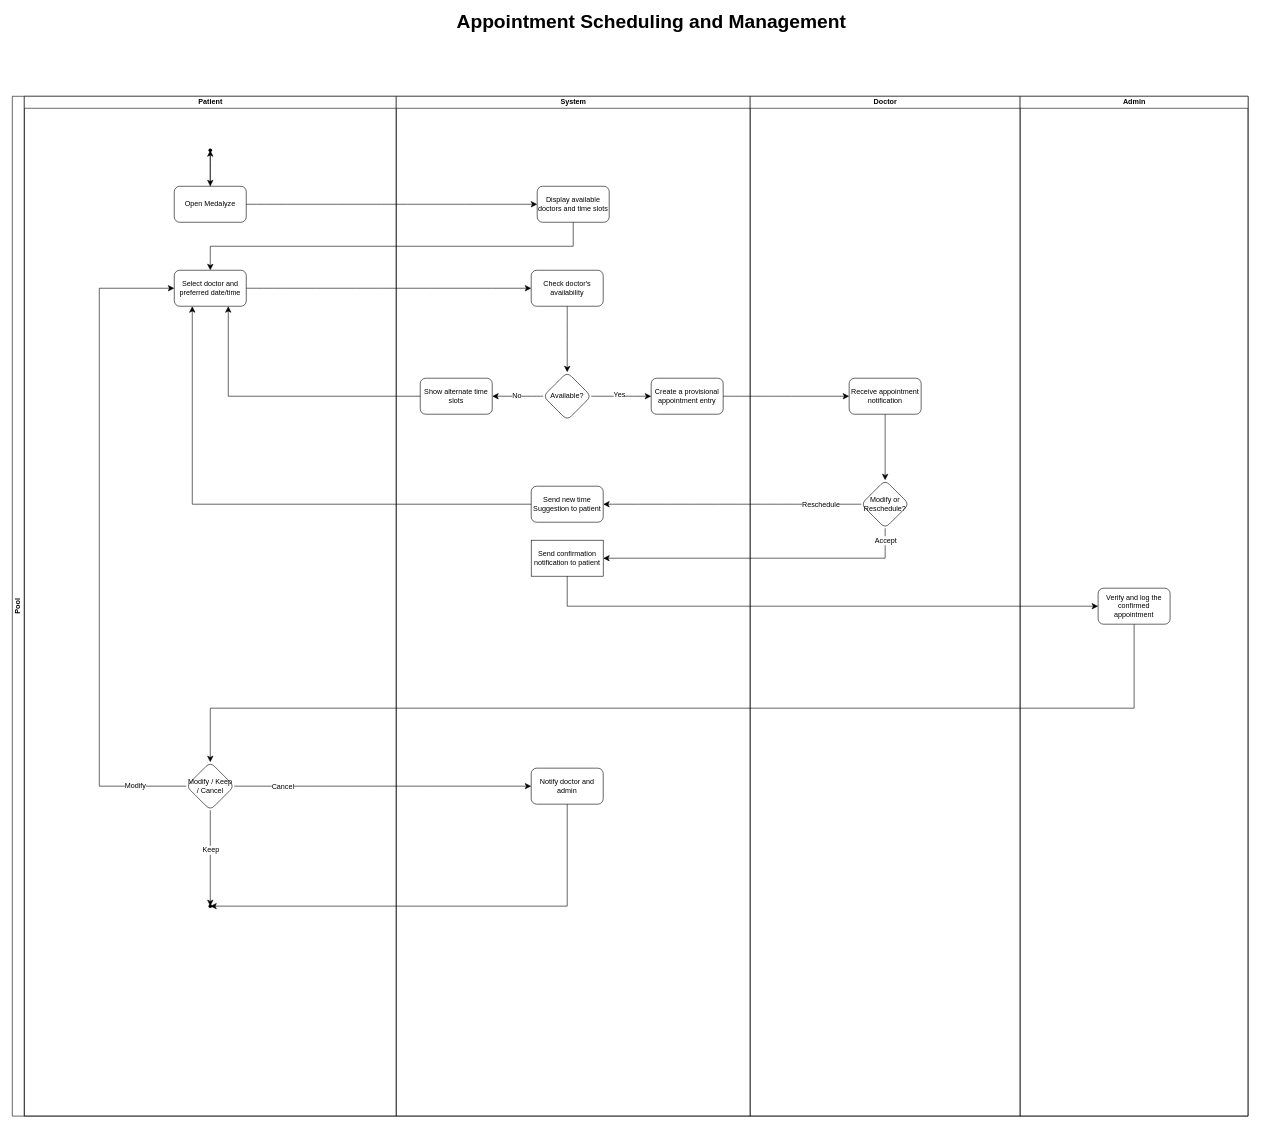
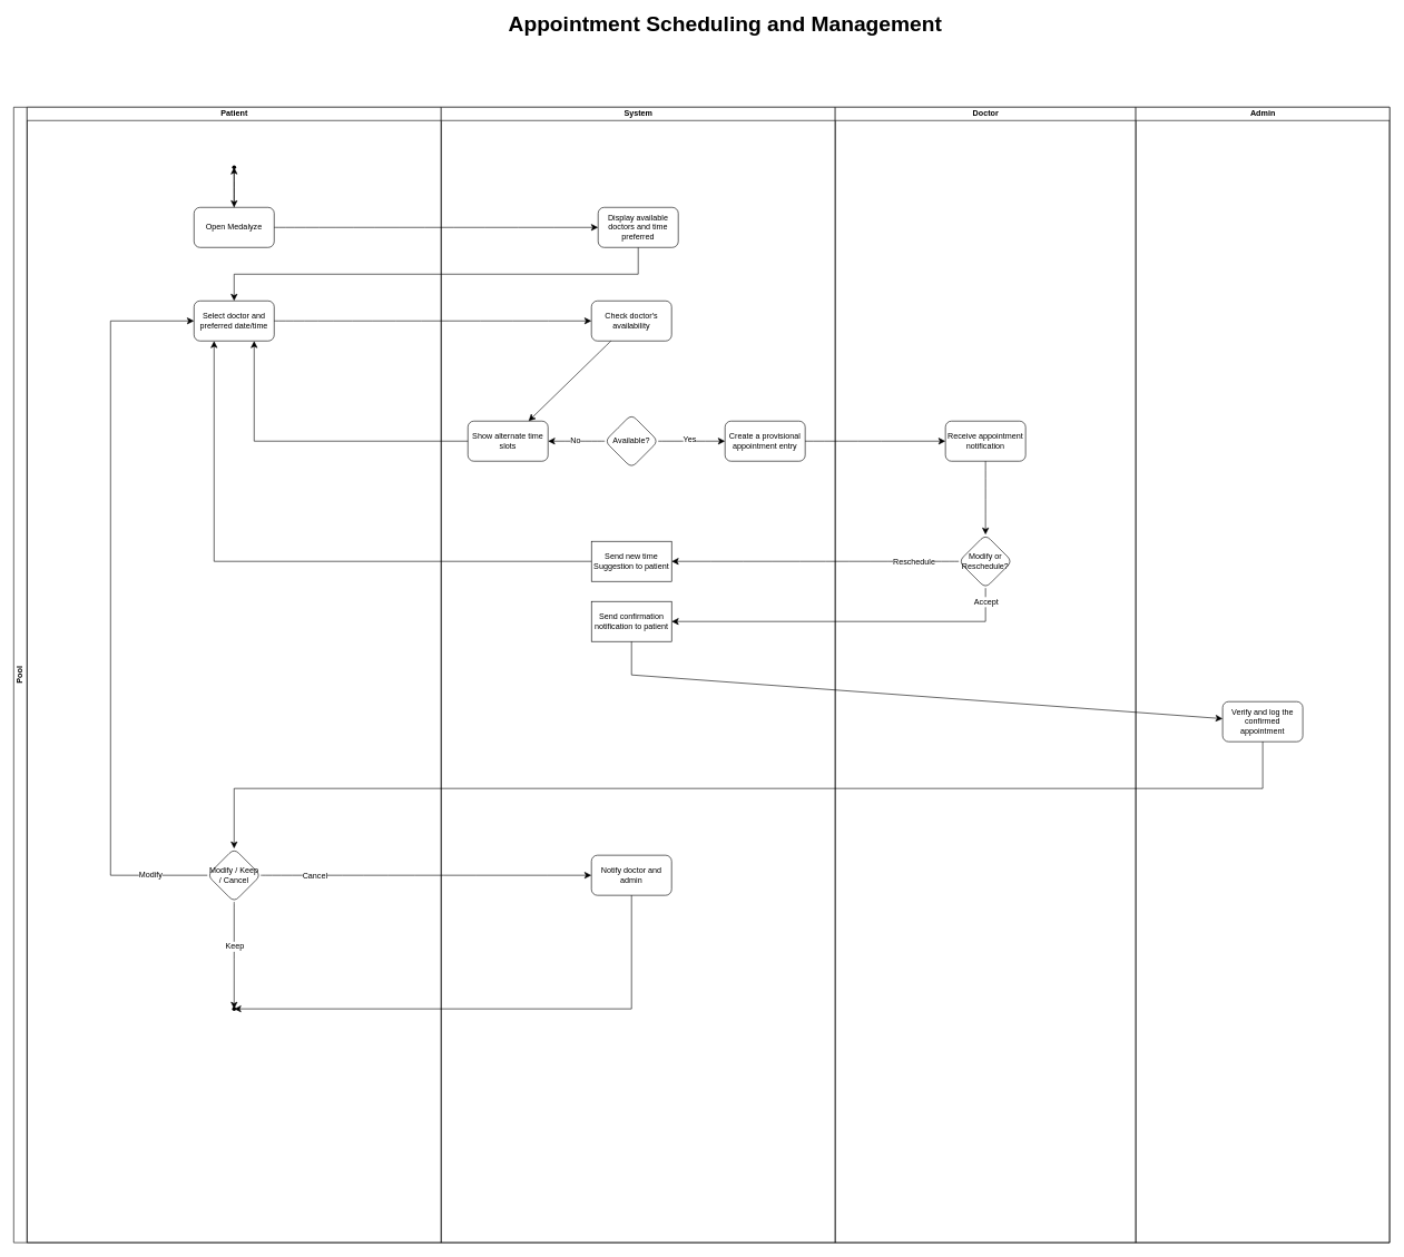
  <mxCell id="0" />
  <mxCell id="1" parent="0" />
  <mxCell id="2" value="Pool" style="swimlane;html=1;childLayout=stackLayout;resizeParent=1;resizeParentMax=0;startSize=20;horizontal=0;horizontalStack=1;whiteSpace=wrap;" vertex="1" parent="1"><mxGeometry x="20" y="160" width="2060" height="1700" as="geometry" /></mxCell>
  <mxCell id="3" value="Patient" style="swimlane;html=1;startSize=20;" vertex="1" parent="2"><mxGeometry x="20" width="620" height="1700" as="geometry" /></mxCell>
  <mxCell id="4" value="" style="edgeStyle=none;curved=1;rounded=0;orthogonalLoop=1;jettySize=auto;html=1;fontSize=12;startSize=8;endSize=8;" edge="1" parent="3" source="5" target="7"><mxGeometry relative="1" as="geometry" /></mxCell>
  <mxCell id="5" value="" style="shape=waypoint;sketch=0;size=6;pointerEvents=1;points=[];fillColor=none;resizable=0;rotatable=0;perimeter=centerPerimeter;snapToPoint=1;" vertex="1" parent="3"><mxGeometry x="300" y="80" width="20" height="20" as="geometry" /></mxCell>
  <mxCell id="6" value="" style="edgeStyle=none;curved=1;rounded=0;orthogonalLoop=1;jettySize=auto;html=1;fontSize=12;startSize=8;endSize=8;" edge="1" parent="3" source="7" target="5"><mxGeometry relative="1" as="geometry" /></mxCell>
  <mxCell id="7" value="Open Medalyze" style="rounded=1;whiteSpace=wrap;html=1;fillColor=none;sketch=0;pointerEvents=1;resizable=0;" vertex="1" parent="3"><mxGeometry x="250" y="150" width="120" height="60" as="geometry" /></mxCell>
  <mxCell id="8" value="Select doctor and preferred date/time" style="rounded=1;whiteSpace=wrap;html=1;fillColor=none;sketch=0;pointerEvents=1;resizable=0;" vertex="1" parent="3"><mxGeometry x="250" y="290" width="120" height="60" as="geometry" /></mxCell>
  <mxCell id="9" style="edgeStyle=none;curved=0;rounded=0;orthogonalLoop=1;jettySize=auto;html=1;entryX=0.75;entryY=1;entryDx=0;entryDy=0;fontSize=12;startSize=8;endSize=8;" edge="1" parent="3" source="10" target="8"><mxGeometry relative="1" as="geometry"><Array as="points"><mxPoint x="340" y="500" /></Array></mxGeometry></mxCell>
  <mxCell id="10" value="Show alternate time slots" style="whiteSpace=wrap;html=1;fillColor=none;rounded=1;sketch=0;pointerEvents=1;resizable=0;" vertex="1" parent="3"><mxGeometry x="660" y="470" width="120" height="60" as="geometry" /></mxCell>
  <mxCell id="11" style="edgeStyle=none;curved=0;rounded=0;orthogonalLoop=1;jettySize=auto;html=1;fontSize=12;startSize=8;endSize=8;entryX=0;entryY=0.5;entryDx=0;entryDy=0;" edge="1" parent="3" source="15" target="8"><mxGeometry relative="1" as="geometry"><mxPoint x="120" y="1150" as="targetPoint" /><Array as="points"><mxPoint x="125" y="1150" /><mxPoint x="125" y="320" /></Array></mxGeometry></mxCell>
  <mxCell id="12" value="Modify" style="edgeLabel;html=1;align=center;verticalAlign=middle;resizable=0;points=[];fontSize=12;" vertex="1" connectable="0" parent="11"><mxGeometry x="-0.844" y="-1" relative="1" as="geometry"><mxPoint as="offset" /></mxGeometry></mxCell>
  <mxCell id="13" value="" style="edgeStyle=none;curved=1;rounded=0;orthogonalLoop=1;jettySize=auto;html=1;fontSize=12;startSize=8;endSize=8;" edge="1" parent="3" source="15" target="16"><mxGeometry relative="1" as="geometry" /></mxCell>
  <mxCell id="14" value="Keep" style="edgeLabel;html=1;align=center;verticalAlign=middle;resizable=0;points=[];fontSize=12;" vertex="1" connectable="0" parent="13"><mxGeometry x="-0.17" y="-3" relative="1" as="geometry"><mxPoint x="3" as="offset" /></mxGeometry></mxCell>
  <mxCell id="15" value="Modify / Keep / Cancel" style="rhombus;whiteSpace=wrap;html=1;fillColor=none;rounded=1;sketch=0;pointerEvents=1;resizable=0;" vertex="1" parent="3"><mxGeometry x="270" y="1110" width="80" height="80" as="geometry" /></mxCell>
  <mxCell id="16" value="" style="shape=waypoint;sketch=0;size=6;pointerEvents=1;points=[];fillColor=none;resizable=0;rotatable=0;perimeter=centerPerimeter;snapToPoint=1;rounded=1;" vertex="1" parent="3"><mxGeometry x="300" y="1340" width="20" height="20" as="geometry" /></mxCell>
  <mxCell id="17" value="System" style="swimlane;html=1;startSize=20;" vertex="1" parent="2"><mxGeometry x="640" width="590" height="1700" as="geometry" /></mxCell>
- <mxCell id="18" value="Display available doctors and time slots" style="rounded=1;whiteSpace=wrap;html=1;fillColor=none;sketch=0;pointerEvents=1;resizable=0;" vertex="1" parent="17"><mxGeometry x="235" y="150" width="120" height="60" as="geometry" /></mxCell>
- <mxCell id="19" value="" style="edgeStyle=none;curved=1;rounded=0;orthogonalLoop=1;jettySize=auto;html=1;fontSize=12;startSize=8;endSize=8;" edge="1" parent="17" source="20" target="23"><mxGeometry relative="1" as="geometry" /></mxCell>
+ <mxCell id="18" value="Display available doctors and time preferred" style="rounded=1;whiteSpace=wrap;html=1;fillColor=none;sketch=0;pointerEvents=1;resizable=0;" vertex="1" parent="17"><mxGeometry x="235" y="150" width="120" height="60" as="geometry" /></mxCell>
+ <mxCell id="19" value="" style="edgeStyle=none;curved=1;rounded=0;orthogonalLoop=1;jettySize=auto;html=1;fontSize=12;startSize=8;endSize=8;" edge="1" parent="17" source="20" target="10"><mxGeometry relative="1" as="geometry" /></mxCell>
  <mxCell id="20" value="Check doctor's availability" style="rounded=1;whiteSpace=wrap;html=1;fillColor=none;sketch=0;pointerEvents=1;resizable=0;" vertex="1" parent="17"><mxGeometry x="225" y="290" width="120" height="60" as="geometry" /></mxCell>
  <mxCell id="21" value="" style="edgeStyle=none;curved=1;rounded=0;orthogonalLoop=1;jettySize=auto;html=1;fontSize=12;startSize=8;endSize=8;" edge="1" parent="17" source="23" target="25"><mxGeometry relative="1" as="geometry" /></mxCell>
  <mxCell id="22" value="Yes" style="edgeLabel;html=1;align=center;verticalAlign=middle;resizable=0;points=[];fontSize=12;" vertex="1" connectable="0" parent="21"><mxGeometry x="-0.08" y="3" relative="1" as="geometry"><mxPoint as="offset" /></mxGeometry></mxCell>
  <mxCell id="23" value="Available?" style="rhombus;whiteSpace=wrap;html=1;fillColor=none;rounded=1;sketch=0;pointerEvents=1;resizable=0;" vertex="1" parent="17"><mxGeometry x="245" y="460" width="80" height="80" as="geometry" /></mxCell>
  <mxCell id="24" style="edgeStyle=none;curved=1;rounded=0;orthogonalLoop=1;jettySize=auto;html=1;entryX=0.5;entryY=0;entryDx=0;entryDy=0;fontSize=12;startSize=8;endSize=8;" edge="1" parent="17" source="23" target="23"><mxGeometry relative="1" as="geometry" /></mxCell>
  <mxCell id="25" value="Create a provisional appointment entry" style="whiteSpace=wrap;html=1;fillColor=none;rounded=1;sketch=0;pointerEvents=1;resizable=0;" vertex="1" parent="17"><mxGeometry x="425" y="470" width="120" height="60" as="geometry" /></mxCell>
- <mxCell id="26" value="Send new time Suggestion to patient" style="whiteSpace=wrap;html=1;fillColor=none;rounded=1;sketch=0;pointerEvents=1;resizable=0;" vertex="1" parent="17"><mxGeometry x="225" y="650" width="120" height="60" as="geometry" /></mxCell>
+ <mxCell id="26" value="Send new time Suggestion to patient" style="whiteSpace=wrap;html=1;fillColor=none;sketch=0;pointerEvents=1;resizable=0;rounded=0;" vertex="1" parent="17"><mxGeometry x="225" y="650" width="120" height="60" as="geometry" /></mxCell>
  <mxCell id="27" value="Send confirmation notification to patient" style="whiteSpace=wrap;html=1;fillColor=none;sketch=0;pointerEvents=1;resizable=0;rounded=0;" vertex="1" parent="17"><mxGeometry x="225" y="740" width="120" height="60" as="geometry" /></mxCell>
  <mxCell id="28" value="Notify doctor and admin" style="whiteSpace=wrap;html=1;fillColor=none;rounded=1;sketch=0;pointerEvents=1;resizable=0;" vertex="1" parent="17"><mxGeometry x="225" y="1120" width="120" height="60" as="geometry" /></mxCell>
  <mxCell id="29" value="Doctor" style="swimlane;html=1;startSize=20;" vertex="1" parent="2"><mxGeometry x="1230" width="450" height="1700" as="geometry" /></mxCell>
  <mxCell id="30" value="" style="edgeStyle=none;curved=1;rounded=0;orthogonalLoop=1;jettySize=auto;html=1;fontSize=12;startSize=8;endSize=8;" edge="1" parent="29" source="31" target="32"><mxGeometry relative="1" as="geometry" /></mxCell>
  <mxCell id="31" value="Receive appointment notification" style="whiteSpace=wrap;html=1;fillColor=none;rounded=1;sketch=0;pointerEvents=1;resizable=0;" vertex="1" parent="29"><mxGeometry x="165" y="470" width="120" height="60" as="geometry" /></mxCell>
  <mxCell id="32" value="Modify or Reschedule?" style="rhombus;whiteSpace=wrap;html=1;fillColor=none;rounded=1;sketch=0;pointerEvents=1;resizable=0;" vertex="1" parent="29"><mxGeometry x="185" y="640" width="80" height="80" as="geometry" /></mxCell>
  <mxCell id="33" value="Admin" style="swimlane;html=1;startSize=20;" vertex="1" parent="2"><mxGeometry x="1680" width="380" height="1700" as="geometry" /></mxCell>
- <mxCell id="34" value="Verify and log the confirmed appointment" style="whiteSpace=wrap;html=1;fillColor=none;rounded=1;sketch=0;pointerEvents=1;resizable=0;" vertex="1" parent="33"><mxGeometry x="130" y="820" width="120" height="60" as="geometry" /></mxCell>
+ <mxCell id="34" value="Verify and log the confirmed appointment" style="whiteSpace=wrap;html=1;fillColor=none;rounded=1;sketch=0;pointerEvents=1;resizable=0;" vertex="1" parent="33"><mxGeometry x="130" y="890" width="120" height="60" as="geometry" /></mxCell>
  <mxCell id="35" value="" style="edgeStyle=none;curved=1;rounded=0;orthogonalLoop=1;jettySize=auto;html=1;fontSize=12;startSize=8;endSize=8;" edge="1" parent="2" source="7" target="18"><mxGeometry relative="1" as="geometry" /></mxCell>
  <mxCell id="36" value="" style="edgeStyle=none;curved=0;rounded=0;orthogonalLoop=1;jettySize=auto;html=1;fontSize=12;startSize=8;endSize=8;exitX=0.5;exitY=1;exitDx=0;exitDy=0;entryX=0.5;entryY=0;entryDx=0;entryDy=0;" edge="1" parent="2" source="18" target="8"><mxGeometry relative="1" as="geometry"><Array as="points"><mxPoint x="935" y="250" /><mxPoint x="330" y="250" /></Array></mxGeometry></mxCell>
  <mxCell id="37" value="" style="edgeStyle=none;curved=1;rounded=0;orthogonalLoop=1;jettySize=auto;html=1;fontSize=12;startSize=8;endSize=8;" edge="1" parent="2" source="8" target="20"><mxGeometry relative="1" as="geometry" /></mxCell>
  <mxCell id="38" style="edgeStyle=none;curved=1;rounded=0;orthogonalLoop=1;jettySize=auto;html=1;entryX=1;entryY=0.5;entryDx=0;entryDy=0;fontSize=12;startSize=8;endSize=8;" edge="1" parent="2" source="23" target="10"><mxGeometry relative="1" as="geometry" /></mxCell>
  <mxCell id="39" value="No" style="edgeLabel;html=1;align=center;verticalAlign=middle;resizable=0;points=[];fontSize=12;" vertex="1" connectable="0" parent="38"><mxGeometry x="0.049" y="-1" relative="1" as="geometry"><mxPoint as="offset" /></mxGeometry></mxCell>
  <mxCell id="40" value="" style="edgeStyle=none;curved=1;rounded=0;orthogonalLoop=1;jettySize=auto;html=1;fontSize=12;startSize=8;endSize=8;" edge="1" parent="2" source="25" target="31"><mxGeometry relative="1" as="geometry" /></mxCell>
  <mxCell id="41" value="" style="edgeStyle=none;curved=1;rounded=0;orthogonalLoop=1;jettySize=auto;html=1;fontSize=12;startSize=8;endSize=8;" edge="1" parent="2" source="32" target="26"><mxGeometry relative="1" as="geometry" /></mxCell>
  <mxCell id="42" value="Reschedule" style="edgeLabel;html=1;align=center;verticalAlign=middle;resizable=0;points=[];fontSize=12;" vertex="1" connectable="0" parent="41"><mxGeometry x="0.009" y="-3" relative="1" as="geometry"><mxPoint x="149" y="3" as="offset" /></mxGeometry></mxCell>
  <mxCell id="43" style="edgeStyle=none;curved=0;rounded=0;orthogonalLoop=1;jettySize=auto;html=1;entryX=0.25;entryY=1;entryDx=0;entryDy=0;fontSize=12;startSize=8;endSize=8;exitX=0;exitY=0.5;exitDx=0;exitDy=0;" edge="1" parent="2" source="26" target="8"><mxGeometry relative="1" as="geometry"><Array as="points"><mxPoint x="300" y="680" /></Array></mxGeometry></mxCell>
  <mxCell id="44" value="" style="edgeStyle=none;curved=0;rounded=0;orthogonalLoop=1;jettySize=auto;fontSize=12;startSize=8;endSize=8;exitX=0.5;exitY=1;exitDx=0;exitDy=0;align=center;html=1;convertToSvg=0;labelPosition=center;verticalLabelPosition=middle;verticalAlign=middle;" edge="1" parent="2" source="32" target="27"><mxGeometry relative="1" as="geometry"><Array as="points"><mxPoint x="1455" y="770" /></Array></mxGeometry></mxCell>
  <mxCell id="45" value="Accept" style="edgeLabel;html=1;align=center;verticalAlign=middle;resizable=0;points=[];fontSize=12;" vertex="1" connectable="0" parent="44"><mxGeometry x="0.069" y="-3" relative="1" as="geometry"><mxPoint x="228" y="-27" as="offset" /></mxGeometry></mxCell>
  <mxCell id="46" value="" style="edgeStyle=none;curved=1;rounded=0;orthogonalLoop=1;jettySize=auto;html=1;fontSize=12;startSize=8;endSize=8;" edge="1" parent="2" source="15" target="28"><mxGeometry relative="1" as="geometry" /></mxCell>
  <mxCell id="47" value="Cancel" style="edgeLabel;html=1;align=center;verticalAlign=middle;resizable=0;points=[];fontSize=12;" vertex="1" connectable="0" parent="46"><mxGeometry x="-0.223" relative="1" as="geometry"><mxPoint x="-112" as="offset" /></mxGeometry></mxCell>
  <mxCell id="48" style="edgeStyle=none;curved=0;rounded=0;orthogonalLoop=1;jettySize=auto;html=1;entryX=0.973;entryY=0.985;entryDx=0;entryDy=0;entryPerimeter=0;fontSize=12;startSize=8;endSize=8;" edge="1" parent="2" source="28" target="16"><mxGeometry relative="1" as="geometry"><Array as="points"><mxPoint x="925" y="1350" /></Array></mxGeometry></mxCell>
  <mxCell id="49" value="" style="edgeStyle=none;curved=0;rounded=0;orthogonalLoop=1;jettySize=auto;html=1;fontSize=12;startSize=8;endSize=8;entryX=0.5;entryY=0;entryDx=0;entryDy=0;" edge="1" parent="2" source="34" target="15"><mxGeometry relative="1" as="geometry"><Array as="points"><mxPoint x="1870" y="1020" /><mxPoint x="330" y="1020" /></Array></mxGeometry></mxCell>
  <mxCell id="50" value="" style="edgeStyle=none;curved=0;rounded=0;orthogonalLoop=1;jettySize=auto;html=1;fontSize=12;startSize=8;endSize=8;exitX=0.5;exitY=1;exitDx=0;exitDy=0;" edge="1" parent="2" source="27" target="34"><mxGeometry relative="1" as="geometry"><Array as="points"><mxPoint x="925" y="850" /></Array></mxGeometry></mxCell>
  <mxCell id="51" value="&lt;strong data-end=&quot;80&quot; data-start=&quot;39&quot;&gt;Appointment Scheduling and Management&lt;/strong&gt;" style="text;strokeColor=none;fillColor=none;html=1;align=center;verticalAlign=middle;whiteSpace=wrap;rounded=0;fontSize=32;fontStyle=1" vertex="1" parent="1"><mxGeometry x="643" y="20" width="885" height="30" as="geometry" /></mxCell>
